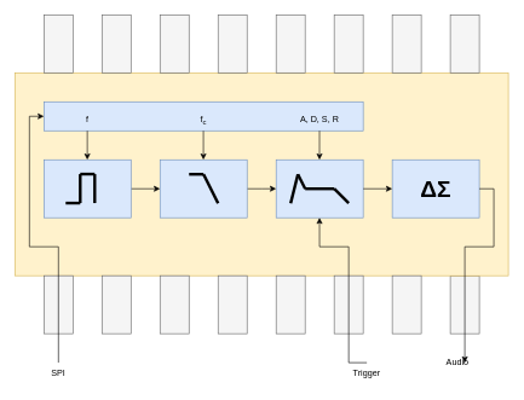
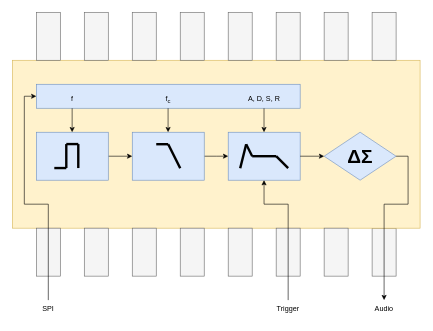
  <mxCell id="0" />
  <mxCell id="1" parent="0" />
  <mxCell id="2" value="" style="rounded=0;whiteSpace=wrap;html=1;fillColor=#f5f5f5;fontColor=#333333;strokeColor=#666666;" vertex="1" parent="1"><mxGeometry x="620" y="380" width="40" height="80" as="geometry" /></mxCell>
  <mxCell id="3" value="" style="rounded=0;whiteSpace=wrap;html=1;fillColor=#fff2cc;strokeColor=#d6b656;" vertex="1" parent="1"><mxGeometry x="20" width="680" height="280" as="geometry" y="100" /></mxCell>
  <mxCell id="4" value="" style="group" vertex="1" connectable="0" parent="1"><mxGeometry x="60" y="140" width="440" height="40" as="geometry" /></mxCell>
  <mxCell id="5" value="" style="rounded=0;whiteSpace=wrap;html=1;fillColor=#dae8fc;strokeColor=#6c8ebf;" vertex="1" parent="4"><mxGeometry width="440.0" height="40" as="geometry" /></mxCell>
  <mxCell id="6" style="edgeStyle=orthogonalEdgeStyle;rounded=0;orthogonalLoop=1;jettySize=auto;html=1;exitX=1;exitY=0.5;exitDx=0;exitDy=0;entryX=0;entryY=0.5;entryDx=0;entryDy=0;" edge="1" parent="1" source="23" target="19"><mxGeometry relative="1" as="geometry" /></mxCell>
  <mxCell id="7" value="" style="endArrow=classic;html=1;rounded=0;" edge="1" parent="1"><mxGeometry width="50" height="50" relative="1" as="geometry"><mxPoint x="119.76" y="180" as="sourcePoint" /><mxPoint x="119.76" y="220" as="targetPoint" /></mxGeometry></mxCell>
  <mxCell id="8" value="f" style="text;html=1;whiteSpace=wrap;strokeColor=none;fillColor=none;align=center;verticalAlign=middle;rounded=0;" vertex="1" parent="1"><mxGeometry x="90" y="150" width="60" height="30" as="geometry" /></mxCell>
  <mxCell id="9" style="edgeStyle=orthogonalEdgeStyle;rounded=0;orthogonalLoop=1;jettySize=auto;html=1;exitX=1;exitY=0.5;exitDx=0;exitDy=0;" edge="1" parent="1" source="19"><mxGeometry relative="1" as="geometry"><mxPoint x="380" y="259.952" as="targetPoint" /></mxGeometry></mxCell>
  <mxCell id="10" value="" style="endArrow=classic;html=1;rounded=0;" edge="1" parent="1"><mxGeometry width="50" height="50" relative="1" as="geometry"><mxPoint x="279.76" y="180" as="sourcePoint" /><mxPoint x="279.76" y="220" as="targetPoint" /></mxGeometry></mxCell>
  <mxCell id="11" value="f&lt;sub&gt;c&lt;/sub&gt;" style="text;html=1;whiteSpace=wrap;strokeColor=none;fillColor=none;align=center;verticalAlign=middle;rounded=0;" vertex="1" parent="1"><mxGeometry x="250" y="150" width="60" height="30" as="geometry" /></mxCell>
  <mxCell id="12" value="" style="group" vertex="1" connectable="0" parent="1"><mxGeometry x="380" y="220" width="120" height="80" as="geometry" /></mxCell>
  <mxCell id="13" value="" style="rounded=0;whiteSpace=wrap;html=1;fillColor=#dae8fc;strokeColor=#6c8ebf;" vertex="1" parent="12"><mxGeometry width="120" height="80" as="geometry" /></mxCell>
  <mxCell id="14" value="" style="endArrow=none;html=1;rounded=0;strokeWidth=4;curved=0;" edge="1" parent="12"><mxGeometry width="50" height="50" relative="1" as="geometry"><mxPoint x="20" y="60" as="sourcePoint" /><mxPoint x="30" y="20" as="targetPoint" /></mxGeometry></mxCell>
  <mxCell id="15" value="" style="endArrow=none;html=1;rounded=0;strokeWidth=4;curved=0;" edge="1" parent="12"><mxGeometry width="50" height="50" relative="1" as="geometry"><mxPoint x="40" y="40" as="sourcePoint" /><mxPoint x="30" y="20" as="targetPoint" /></mxGeometry></mxCell>
  <mxCell id="16" value="" style="endArrow=none;html=1;rounded=0;strokeWidth=4;curved=0;" edge="1" parent="12"><mxGeometry width="50" height="50" relative="1" as="geometry"><mxPoint x="80" y="40" as="sourcePoint" /><mxPoint x="40" y="40" as="targetPoint" /></mxGeometry></mxCell>
  <mxCell id="17" value="" style="endArrow=none;html=1;rounded=0;strokeWidth=4;curved=0;" edge="1" parent="12"><mxGeometry width="50" height="50" relative="1" as="geometry"><mxPoint x="100" y="60" as="sourcePoint" /><mxPoint x="80" y="40" as="targetPoint" /></mxGeometry></mxCell>
  <mxCell id="18" value="" style="group" vertex="1" connectable="0" parent="1"><mxGeometry x="220" y="220" width="120" height="80" as="geometry" /></mxCell>
  <mxCell id="19" value="" style="rounded=0;whiteSpace=wrap;html=1;fillColor=#dae8fc;strokeColor=#6c8ebf;" vertex="1" parent="18"><mxGeometry width="120" height="80" as="geometry" /></mxCell>
  <mxCell id="20" value="" style="endArrow=none;html=1;rounded=0;strokeWidth=4;curved=0;" edge="1" parent="18"><mxGeometry width="50" height="50" relative="1" as="geometry"><mxPoint x="40" y="20" as="sourcePoint" /><mxPoint x="60" y="20" as="targetPoint" /></mxGeometry></mxCell>
  <mxCell id="21" value="" style="endArrow=none;html=1;rounded=0;strokeWidth=4;curved=0;" edge="1" parent="18"><mxGeometry width="50" height="50" relative="1" as="geometry"><mxPoint x="60" y="20" as="sourcePoint" /><mxPoint x="80" y="60" as="targetPoint" /></mxGeometry></mxCell>
  <mxCell id="22" value="" style="group" vertex="1" connectable="0" parent="1"><mxGeometry x="60" y="220" width="120" height="80" as="geometry" /></mxCell>
  <mxCell id="23" value="" style="rounded=0;whiteSpace=wrap;html=1;fillColor=#dae8fc;strokeColor=#6c8ebf;" vertex="1" parent="22"><mxGeometry width="120" height="80" as="geometry" /></mxCell>
  <mxCell id="24" value="" style="endArrow=none;html=1;rounded=0;strokeWidth=4;curved=0;" edge="1" parent="22"><mxGeometry width="50" height="50" relative="1" as="geometry"><mxPoint x="30" y="59.76" as="sourcePoint" /><mxPoint x="50" y="59.76" as="targetPoint" /></mxGeometry></mxCell>
  <mxCell id="25" value="" style="endArrow=none;html=1;rounded=0;strokeWidth=4;curved=0;" edge="1" parent="22"><mxGeometry width="50" height="50" relative="1" as="geometry"><mxPoint x="50" y="59.76" as="sourcePoint" /><mxPoint x="50" y="19.76" as="targetPoint" /></mxGeometry></mxCell>
  <mxCell id="26" value="" style="endArrow=none;html=1;rounded=0;strokeWidth=4;curved=0;" edge="1" parent="22"><mxGeometry width="50" height="50" relative="1" as="geometry"><mxPoint x="50" y="19.76" as="sourcePoint" /><mxPoint x="70" y="19.76" as="targetPoint" /></mxGeometry></mxCell>
  <mxCell id="27" value="" style="endArrow=none;html=1;rounded=0;strokeWidth=4;curved=0;" edge="1" parent="22"><mxGeometry width="50" height="50" relative="1" as="geometry"><mxPoint x="70" y="59.76" as="sourcePoint" /><mxPoint x="70" y="19.76" as="targetPoint" /></mxGeometry></mxCell>
  <mxCell id="28" value="" style="endArrow=classic;html=1;rounded=0;" edge="1" parent="1"><mxGeometry width="50" height="50" relative="1" as="geometry"><mxPoint x="439.76" y="180" as="sourcePoint" /><mxPoint x="439.76" y="220" as="targetPoint" /></mxGeometry></mxCell>
  <mxCell id="29" value="A, D, S, R" style="text;html=1;whiteSpace=wrap;strokeColor=none;fillColor=none;align=center;verticalAlign=middle;rounded=0;" vertex="1" parent="1"><mxGeometry x="410" y="150" width="60" height="30" as="geometry" /></mxCell>
- <mxCell id="30" value="Trigger" style="text;html=1;whiteSpace=wrap;strokeColor=none;fillColor=none;align=center;verticalAlign=middle;rounded=0;" vertex="1" parent="1"><mxGeometry x="475" y="500" width="60" height="30" as="geometry" /></mxCell>
+ <mxCell id="30" value="Trigger" style="text;html=1;whiteSpace=wrap;strokeColor=none;fillColor=none;align=center;verticalAlign=middle;rounded=0;" vertex="1" parent="1"><mxGeometry x="450" y="500" width="60" height="30" as="geometry" /></mxCell>
  <mxCell id="31" value="" style="group" vertex="1" connectable="0" parent="1"><mxGeometry x="540" y="220" width="120" height="80" as="geometry" /></mxCell>
- <mxCell id="32" value="&lt;b&gt;&lt;font style=&quot;font-size: 32px;&quot;&gt;ΔΣ&lt;/font&gt;&lt;/b&gt;" style="rounded=0;whiteSpace=wrap;html=1;fillColor=#dae8fc;strokeColor=#6c8ebf;" vertex="1" parent="31"><mxGeometry width="120" height="80" as="geometry" /></mxCell>
+ <mxCell id="32" value="&lt;b&gt;&lt;font style=&quot;font-size: 32px;&quot;&gt;ΔΣ&lt;/font&gt;&lt;/b&gt;" style="rhombus;whiteSpace=wrap;html=1;fillColor=#dae8fc;strokeColor=#6c8ebf;" vertex="1" parent="31"><mxGeometry width="120" height="80" as="geometry" /></mxCell>
  <mxCell id="33" style="edgeStyle=orthogonalEdgeStyle;rounded=0;orthogonalLoop=1;jettySize=auto;html=1;exitX=1;exitY=0.5;exitDx=0;exitDy=0;" edge="1" parent="31" source="32"><mxGeometry relative="1" as="geometry"><mxPoint x="100" y="280" as="targetPoint" /><Array as="points"><mxPoint x="140" y="40" /><mxPoint x="140" y="120" /><mxPoint x="100" y="120" /></Array></mxGeometry></mxCell>
  <mxCell id="34" style="edgeStyle=orthogonalEdgeStyle;rounded=0;orthogonalLoop=1;jettySize=auto;html=1;exitX=1;exitY=0.5;exitDx=0;exitDy=0;entryX=0;entryY=0.5;entryDx=0;entryDy=0;" edge="1" parent="1" source="13" target="32"><mxGeometry relative="1" as="geometry" /></mxCell>
  <mxCell id="35" style="edgeStyle=orthogonalEdgeStyle;rounded=0;orthogonalLoop=1;jettySize=auto;html=1;entryX=0;entryY=0.5;entryDx=0;entryDy=0;" edge="1" parent="1"><mxGeometry relative="1" as="geometry"><mxPoint x="40" y="160" as="sourcePoint" /><mxPoint x="60" y="159.66" as="targetPoint" /></mxGeometry></mxCell>
  <mxCell id="36" value="SPI" style="text;html=1;whiteSpace=wrap;strokeColor=none;fillColor=none;align=center;verticalAlign=middle;rounded=0;" vertex="1" parent="1"><mxGeometry x="50" y="500" width="60" height="30" as="geometry" /></mxCell>
  <mxCell id="37" value="" style="rounded=0;whiteSpace=wrap;html=1;fillColor=#f5f5f5;fontColor=#333333;strokeColor=#666666;" vertex="1" parent="1"><mxGeometry x="60" y="380" width="40" height="80" as="geometry" /></mxCell>
  <mxCell id="38" value="" style="rounded=0;whiteSpace=wrap;html=1;fillColor=#f5f5f5;fontColor=#333333;strokeColor=#666666;" vertex="1" parent="1"><mxGeometry x="140" y="380" width="40" height="80" as="geometry" /></mxCell>
  <mxCell id="39" value="" style="rounded=0;whiteSpace=wrap;html=1;fillColor=#f5f5f5;fontColor=#333333;strokeColor=#666666;" vertex="1" parent="1"><mxGeometry x="220" y="380" width="40" height="80" as="geometry" /></mxCell>
  <mxCell id="40" value="" style="rounded=0;whiteSpace=wrap;html=1;fillColor=#f5f5f5;fontColor=#333333;strokeColor=#666666;" vertex="1" parent="1"><mxGeometry x="300" y="380" width="40" height="80" as="geometry" /></mxCell>
  <mxCell id="41" value="" style="rounded=0;whiteSpace=wrap;html=1;fillColor=#f5f5f5;fontColor=#333333;strokeColor=#666666;" vertex="1" parent="1"><mxGeometry x="380" y="380" width="40" height="80" as="geometry" /></mxCell>
  <mxCell id="42" value="" style="rounded=0;whiteSpace=wrap;html=1;fillColor=#f5f5f5;fontColor=#333333;strokeColor=#666666;" vertex="1" parent="1"><mxGeometry x="460" y="380" width="40" height="80" as="geometry" /></mxCell>
  <mxCell id="43" value="" style="rounded=0;whiteSpace=wrap;html=1;fillColor=#f5f5f5;fontColor=#333333;strokeColor=#666666;" vertex="1" parent="1"><mxGeometry x="540" y="380" width="40" height="80" as="geometry" /></mxCell>
  <mxCell id="44" style="edgeStyle=orthogonalEdgeStyle;rounded=0;orthogonalLoop=1;jettySize=auto;html=1;endArrow=none;endFill=0;" edge="1" parent="1"><mxGeometry relative="1" as="geometry"><mxPoint x="80" y="500" as="targetPoint" /><mxPoint x="40" y="160" as="sourcePoint" /><Array as="points"><mxPoint x="40" y="160" /><mxPoint x="40" y="340" /><mxPoint x="80" y="340" /></Array></mxGeometry></mxCell>
- <mxCell id="45" value="Audio" style="text;html=1;whiteSpace=wrap;strokeColor=none;fillColor=none;align=center;verticalAlign=middle;rounded=0;" vertex="1" parent="1"><mxGeometry x="600" y="485" width="60" height="30" as="geometry" /></mxCell>
+ <mxCell id="45" value="Audio" style="text;html=1;whiteSpace=wrap;strokeColor=none;fillColor=none;align=center;verticalAlign=middle;rounded=0;" vertex="1" parent="1"><mxGeometry x="610" y="500" width="60" height="30" as="geometry" /></mxCell>
  <mxCell id="46" value="" style="rounded=0;whiteSpace=wrap;html=1;fillColor=#f5f5f5;fontColor=#333333;strokeColor=#666666;" vertex="1" parent="1"><mxGeometry x="60" y="20" width="40" height="80" as="geometry" /></mxCell>
  <mxCell id="47" value="" style="rounded=0;whiteSpace=wrap;html=1;fillColor=#f5f5f5;fontColor=#333333;strokeColor=#666666;" vertex="1" parent="1"><mxGeometry x="140" y="20" width="40" height="80" as="geometry" /></mxCell>
  <mxCell id="48" value="" style="rounded=0;whiteSpace=wrap;html=1;fillColor=#f5f5f5;fontColor=#333333;strokeColor=#666666;" vertex="1" parent="1"><mxGeometry x="220" y="20" width="40" height="80" as="geometry" /></mxCell>
  <mxCell id="49" value="" style="rounded=0;whiteSpace=wrap;html=1;fillColor=#f5f5f5;fontColor=#333333;strokeColor=#666666;" vertex="1" parent="1"><mxGeometry x="300" y="20" width="40" height="80" as="geometry" /></mxCell>
  <mxCell id="50" value="" style="rounded=0;whiteSpace=wrap;html=1;fillColor=#f5f5f5;fontColor=#333333;strokeColor=#666666;" vertex="1" parent="1"><mxGeometry x="380" y="20" width="40" height="80" as="geometry" /></mxCell>
  <mxCell id="51" value="" style="rounded=0;whiteSpace=wrap;html=1;fillColor=#f5f5f5;fontColor=#333333;strokeColor=#666666;" vertex="1" parent="1"><mxGeometry x="460" y="20" width="40" height="80" as="geometry" /></mxCell>
  <mxCell id="52" value="" style="rounded=0;whiteSpace=wrap;html=1;fillColor=#f5f5f5;fontColor=#333333;strokeColor=#666666;" vertex="1" parent="1"><mxGeometry x="540" y="20" width="40" height="80" as="geometry" /></mxCell>
  <mxCell id="53" value="" style="rounded=0;whiteSpace=wrap;html=1;fillColor=#f5f5f5;fontColor=#333333;strokeColor=#666666;" vertex="1" parent="1"><mxGeometry x="620" y="20" width="40" height="80" as="geometry" /></mxCell>
  <mxCell id="54" style="edgeStyle=orthogonalEdgeStyle;rounded=0;orthogonalLoop=1;jettySize=auto;html=1;exitX=0.5;exitY=0;exitDx=0;exitDy=0;" edge="1" parent="1" source="30"><mxGeometry relative="1" as="geometry"><mxPoint x="439.76" y="300" as="targetPoint" /><mxPoint x="440" y="340" as="sourcePoint" /><Array as="points"><mxPoint x="480" y="340" /><mxPoint x="440" y="340" /></Array></mxGeometry></mxCell>
